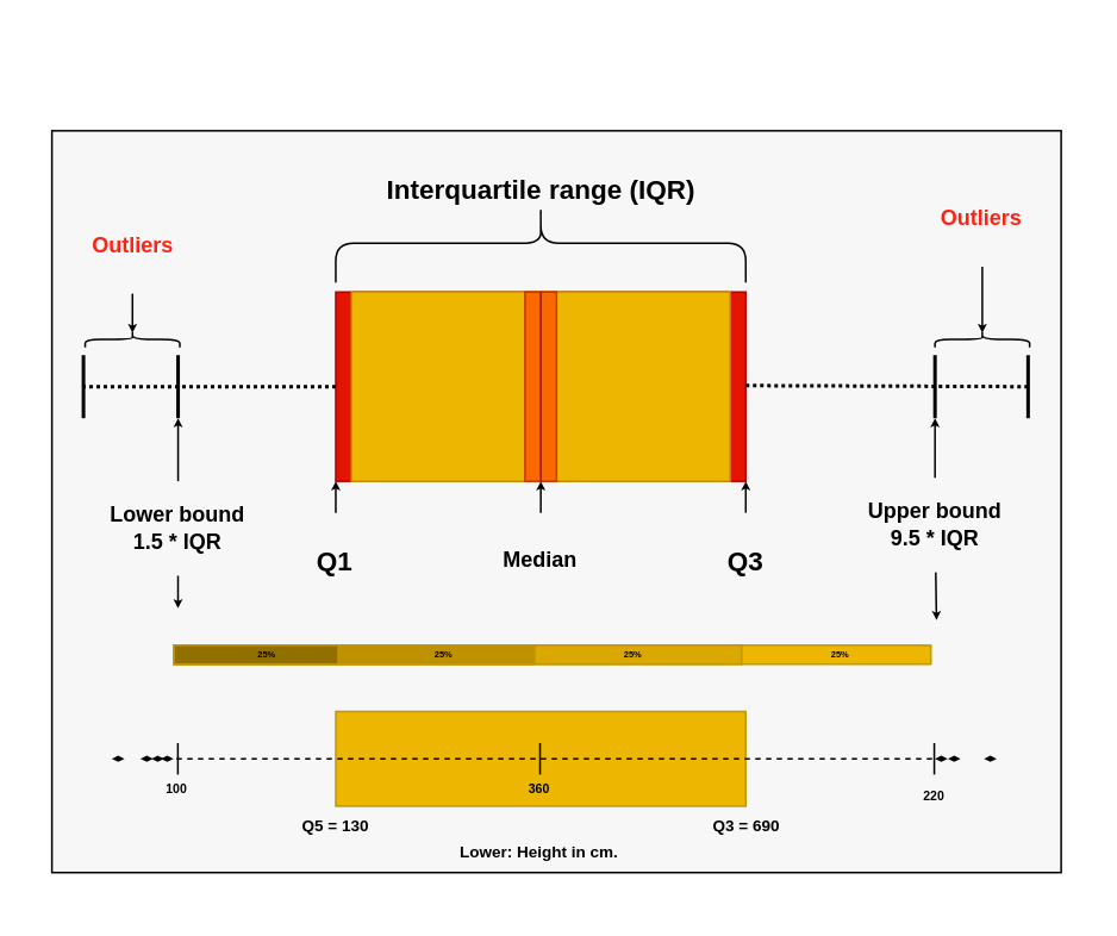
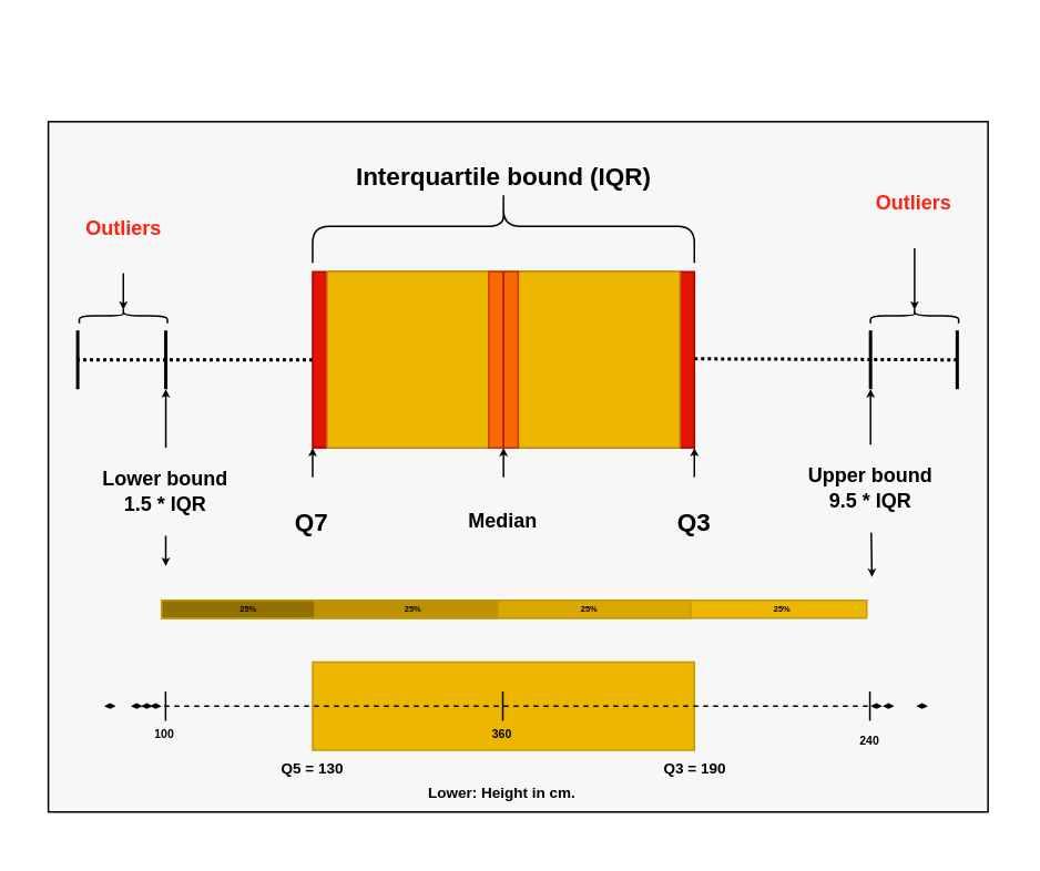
  <mxCell id="0" />
  <mxCell id="1" parent="0" />
  <mxCell id="2" value="" style="rounded=0;whiteSpace=wrap;html=1;fillColor=#F7F7F7;container=0;" parent="1" vertex="1"><mxGeometry x="28.41" y="72.72" width="565" height="415.28" as="geometry" /></mxCell>
  <mxCell id="3" value="" style="rounded=0;whiteSpace=wrap;html=1;fillColor=#e51400;fontColor=#ffffff;strokeColor=#B20000;container=0;" parent="1" vertex="1"><mxGeometry x="187.32" y="163" width="229.53" height="105.938" as="geometry" /></mxCell>
  <mxCell id="4" value="" style="rounded=0;whiteSpace=wrap;html=1;fillColor=#EDB600;fontColor=#ffffff;strokeColor=#C49700;container=0;" parent="1" vertex="1"><mxGeometry x="196.148" y="163" width="211.874" height="105.938" as="geometry" /></mxCell>
  <mxCell id="5" value="" style="endArrow=none;html=1;strokeColor=#000000;strokeWidth=2;entryX=0;entryY=0.5;entryDx=0;entryDy=0;startArrow=none;" parent="1" target="3" edge="1"><mxGeometry width="50" height="50" relative="1" as="geometry"><mxPoint x="187.32" y="215.969" as="sourcePoint" /><mxPoint x="187.32" y="233.625" as="targetPoint" /></mxGeometry></mxCell>
  <mxCell id="6" value="" style="endArrow=none;html=1;strokeColor=#000000;strokeWidth=2;exitX=0.15;exitY=0.5;exitDx=0;exitDy=0;exitPerimeter=0;dashed=1;dashPattern=1 1;" parent="1" edge="1"><mxGeometry width="50" height="50" relative="1" as="geometry"><mxPoint x="416.85" y="215.368" as="sourcePoint" /><mxPoint x="575.756" y="215.969" as="targetPoint" /></mxGeometry></mxCell>
  <mxCell id="7" value="" style="endArrow=none;html=1;strokeColor=#000000;strokeWidth=2;" parent="1" edge="1"><mxGeometry width="50" height="50" relative="1" as="geometry"><mxPoint x="522.787" y="198.312" as="sourcePoint" /><mxPoint x="522.787" y="233.625" as="targetPoint" /></mxGeometry></mxCell>
  <mxCell id="8" value="" style="endArrow=none;html=1;strokeColor=#000000;strokeWidth=2;" parent="1" edge="1"><mxGeometry width="50" height="50" relative="1" as="geometry"><mxPoint x="99.039" y="198.312" as="sourcePoint" /><mxPoint x="99.039" y="233.625" as="targetPoint" /></mxGeometry></mxCell>
  <mxCell id="9" value="" style="rounded=0;whiteSpace=wrap;html=1;fillColor=#fa6800;fontColor=#000000;strokeColor=#C73500;container=0;" parent="1" vertex="1"><mxGeometry x="293.257" y="163" width="17.656" height="105.938" as="geometry" /></mxCell>
  <mxCell id="10" value="" style="shape=curlyBracket;whiteSpace=wrap;html=1;rounded=1;labelPosition=left;verticalLabelPosition=middle;align=right;verticalAlign=middle;fontColor=#000000;fillColor=#000000;strokeColor=#000000;rotation=90;container=0;" parent="1" vertex="1"><mxGeometry x="280.015" y="20.867" width="44.14" height="229.531" as="geometry" /></mxCell>
- <mxCell id="11" value="&lt;font style=&quot;font-size: 15px;&quot;&gt;Interquartile range (IQR)&lt;/font&gt;" style="text;strokeColor=none;fillColor=none;html=1;fontSize=24;fontStyle=1;verticalAlign=middle;align=center;fontColor=#000000;container=0;" parent="1" vertex="1"><mxGeometry x="213.804" y="68" width="176.562" height="70.625" as="geometry" /></mxCell>
+ <mxCell id="11" value="&lt;font style=&quot;font-size: 15px;&quot;&gt;Interquartile bound (IQR)&lt;/font&gt;" style="text;strokeColor=none;fillColor=none;html=1;fontSize=24;fontStyle=1;verticalAlign=middle;align=center;fontColor=#000000;container=0;" parent="1" vertex="1"><mxGeometry x="213.804" y="68" width="176.562" height="70.625" as="geometry" /></mxCell>
  <mxCell id="12" style="edgeStyle=none;html=1;entryX=0;entryY=1;entryDx=0;entryDy=0;strokeColor=#000000;strokeWidth=1;fontSize=7;fontColor=#000000;startSize=2;endSize=2;" parent="1" source="13" target="3" edge="1"><mxGeometry relative="1" as="geometry" /></mxCell>
- <mxCell id="13" value="&lt;font size=&quot;1&quot; color=&quot;#000000&quot;&gt;&lt;b style=&quot;font-size: 15px;&quot;&gt;Q1&lt;/b&gt;&lt;/font&gt;" style="text;html=1;strokeColor=none;fillColor=none;align=center;verticalAlign=middle;whiteSpace=wrap;rounded=0;container=0;" parent="1" vertex="1"><mxGeometry x="134.352" y="286.594" width="105.937" height="52.969" as="geometry" /></mxCell>
+ <mxCell id="13" value="&lt;font size=&quot;1&quot; color=&quot;#000000&quot;&gt;&lt;b style=&quot;font-size: 15px;&quot;&gt;Q7&lt;/b&gt;&lt;/font&gt;" style="text;html=1;strokeColor=none;fillColor=none;align=center;verticalAlign=middle;whiteSpace=wrap;rounded=0;container=0;" parent="1" vertex="1"><mxGeometry x="134.352" y="286.594" width="105.937" height="52.969" as="geometry" /></mxCell>
  <mxCell id="14" style="edgeStyle=none;html=1;entryX=1;entryY=1;entryDx=0;entryDy=0;strokeColor=#000000;strokeWidth=1;fontSize=7;fontColor=#000000;startSize=2;endSize=2;" parent="1" source="15" target="3" edge="1"><mxGeometry relative="1" as="geometry" /></mxCell>
  <mxCell id="15" value="&lt;font size=&quot;1&quot; color=&quot;#000000&quot;&gt;&lt;b style=&quot;font-size: 15px;&quot;&gt;Q3&lt;/b&gt;&lt;/font&gt;" style="text;html=1;strokeColor=none;fillColor=none;align=center;verticalAlign=middle;whiteSpace=wrap;rounded=0;container=0;" parent="1" vertex="1"><mxGeometry x="363.882" y="286.594" width="105.937" height="52.969" as="geometry" /></mxCell>
  <mxCell id="16" style="edgeStyle=none;html=1;strokeColor=#000000;strokeWidth=1;fontSize=10;fontColor=#000000;startSize=2;endSize=2;" parent="1" source="18" edge="1"><mxGeometry relative="1" as="geometry"><mxPoint x="99.039" y="233.625" as="targetPoint" /></mxGeometry></mxCell>
  <mxCell id="17" style="edgeStyle=none;html=1;fontSize=12;strokeColor=#000000;endSize=2;" edge="1" parent="1" source="18"><mxGeometry relative="1" as="geometry"><mxPoint x="99" y="340" as="targetPoint" /></mxGeometry></mxCell>
  <mxCell id="18" value="&lt;font style=&quot;font-size: 12px;&quot; color=&quot;#000000&quot;&gt;&lt;b style=&quot;&quot;&gt;Lower bound&lt;br&gt;1.5 * IQR&lt;br&gt;&lt;/b&gt;&lt;/font&gt;" style="text;html=1;strokeColor=none;fillColor=none;align=center;verticalAlign=middle;whiteSpace=wrap;rounded=0;container=0;" parent="1" vertex="1"><mxGeometry x="46.071" y="268.938" width="105.937" height="52.969" as="geometry" /></mxCell>
  <mxCell id="19" style="edgeStyle=none;html=1;strokeColor=#000000;strokeWidth=1;fontSize=10;fontColor=#000000;startSize=2;endSize=2;" parent="1" source="21" edge="1"><mxGeometry relative="1" as="geometry"><mxPoint x="522.787" y="233.625" as="targetPoint" /></mxGeometry></mxCell>
  <mxCell id="20" style="edgeStyle=none;html=1;entryX=1.005;entryY=0.133;entryDx=0;entryDy=0;entryPerimeter=0;strokeColor=#000000;fontSize=12;startSize=2;endSize=2;" edge="1" parent="1" source="21" target="61"><mxGeometry relative="1" as="geometry" /></mxCell>
  <mxCell id="21" value="&lt;font style=&quot;font-size: 12px;&quot; color=&quot;#000000&quot;&gt;&lt;b&gt;Upper bound&lt;br&gt;9.5 * IQR&lt;br&gt;&lt;/b&gt;&lt;/font&gt;" style="text;html=1;strokeColor=none;fillColor=none;align=center;verticalAlign=middle;whiteSpace=wrap;rounded=0;container=0;" parent="1" vertex="1"><mxGeometry x="469.819" y="266.938" width="105.937" height="52.969" as="geometry" /></mxCell>
  <mxCell id="22" value="" style="endArrow=none;html=1;strokeColor=#000000;strokeWidth=2;exitX=0;exitY=0.5;exitDx=0;exitDy=0;dashed=1;dashPattern=1 1;" parent="1" source="3" edge="1"><mxGeometry width="50" height="50" relative="1" as="geometry"><mxPoint x="99.039" y="215.969" as="sourcePoint" /><mxPoint x="46.071" y="215.969" as="targetPoint" /></mxGeometry></mxCell>
  <mxCell id="23" value="" style="endArrow=none;html=1;strokeColor=#000000;strokeWidth=2;entryX=0;entryY=0.5;entryDx=0;entryDy=0;startArrow=none;" parent="1" edge="1"><mxGeometry width="50" height="50" relative="1" as="geometry"><mxPoint x="169.664" y="215.969" as="sourcePoint" /><mxPoint x="169.664" y="215.969" as="targetPoint" /></mxGeometry></mxCell>
  <mxCell id="24" value="&lt;b style=&quot;&quot;&gt;&lt;font style=&quot;font-size: 12px;&quot; color=&quot;#ff2212&quot;&gt;Outliers&lt;/font&gt;&lt;/b&gt;" style="text;html=1;strokeColor=none;fillColor=none;align=center;verticalAlign=middle;whiteSpace=wrap;rounded=0;container=0;" parent="1" vertex="1"><mxGeometry x="20.54" y="110.906" width="105.937" height="52.969" as="geometry" /></mxCell>
  <mxCell id="25" style="edgeStyle=none;html=1;strokeColor=#000000;strokeWidth=1;fontSize=8;fontColor=#FF2212;startSize=2;endSize=2;entryX=0.5;entryY=1;entryDx=0;entryDy=0;" parent="1" source="26" target="9" edge="1"><mxGeometry relative="1" as="geometry"><mxPoint x="302.085" y="286.594" as="targetPoint" /></mxGeometry></mxCell>
  <mxCell id="26" value="&lt;font size=&quot;1&quot; color=&quot;#000000&quot;&gt;&lt;b style=&quot;font-size: 12px;&quot;&gt;Median&lt;/b&gt;&lt;/font&gt;" style="text;html=1;strokeColor=none;fillColor=none;align=center;verticalAlign=middle;whiteSpace=wrap;rounded=0;container=0;" parent="1" vertex="1"><mxGeometry x="249.117" y="286.594" width="105.937" height="52.969" as="geometry" /></mxCell>
  <mxCell id="27" value="" style="endArrow=none;html=1;strokeColor=#96140B;strokeWidth=1;fontSize=8;fontColor=#FF2212;startSize=2;endSize=2;" parent="1" edge="1"><mxGeometry width="50" height="50" relative="1" as="geometry"><mxPoint x="302.085" y="268.938" as="sourcePoint" /><mxPoint x="302.085" y="163" as="targetPoint" /></mxGeometry></mxCell>
  <mxCell id="28" value="" style="endArrow=none;html=1;strokeColor=#000000;strokeWidth=1;" parent="1" edge="1"><mxGeometry width="50" height="50" relative="1" as="geometry"><mxPoint x="98.916" y="415.484" as="sourcePoint" /><mxPoint x="98.916" y="433.141" as="targetPoint" /></mxGeometry></mxCell>
  <mxCell id="29" value="" style="rounded=0;whiteSpace=wrap;html=1;strokeColor=#C49700;fontSize=7;fontColor=#000000;fillColor=#EDB600;container=0;" parent="1" vertex="1"><mxGeometry x="187.32" y="397.828" width="229.53" height="52.969" as="geometry" /></mxCell>
  <mxCell id="30" value="" style="endArrow=none;html=1;strokeColor=#000000;strokeWidth=1;startArrow=none;dashed=1;" parent="1" edge="1"><mxGeometry width="50" height="50" relative="1" as="geometry"><mxPoint x="98.156" y="424.312" as="sourcePoint" /><mxPoint x="522.787" y="424.312" as="targetPoint" /></mxGeometry></mxCell>
  <mxCell id="31" value="" style="endArrow=none;html=1;strokeColor=#000000;strokeWidth=1;" parent="1" edge="1"><mxGeometry width="50" height="50" relative="1" as="geometry"><mxPoint x="522.381" y="415.484" as="sourcePoint" /><mxPoint x="522.381" y="433.141" as="targetPoint" /></mxGeometry></mxCell>
  <mxCell id="32" value="" style="endArrow=none;html=1;strokeColor=#000000;strokeWidth=1;" parent="1" edge="1"><mxGeometry width="50" height="50" relative="1" as="geometry"><mxPoint x="301.679" y="415.484" as="sourcePoint" /><mxPoint x="301.679" y="433.141" as="targetPoint" /></mxGeometry></mxCell>
  <mxCell id="33" value="&lt;font size=&quot;1&quot; color=&quot;#000000&quot;&gt;&lt;b style=&quot;font-size: 9px;&quot;&gt;Lower: Height in cm.&lt;/b&gt;&lt;/font&gt;" style="text;html=1;strokeColor=none;fillColor=none;align=center;verticalAlign=middle;whiteSpace=wrap;rounded=0;fontSize=8;fontColor=#FF2212;container=0;" parent="1" vertex="1"><mxGeometry x="209.39" y="449.031" width="185.39" height="52.969" as="geometry" /></mxCell>
  <mxCell id="34" value="&lt;font size=&quot;1&quot; color=&quot;#000000&quot;&gt;&lt;b style=&quot;font-size: 7px;&quot;&gt;100&lt;/b&gt;&lt;/font&gt;" style="text;html=1;strokeColor=none;fillColor=none;align=center;verticalAlign=middle;whiteSpace=wrap;rounded=0;fontSize=8;fontColor=#FF2212;container=0;" parent="1" vertex="1"><mxGeometry x="81.383" y="431.375" width="35.312" height="17.656" as="geometry" /></mxCell>
- <mxCell id="35" value="&lt;font size=&quot;1&quot; color=&quot;#000000&quot;&gt;&lt;b style=&quot;font-size: 7px;&quot;&gt;220&lt;/b&gt;&lt;/font&gt;" style="text;html=1;strokeColor=none;fillColor=none;align=center;verticalAlign=middle;whiteSpace=wrap;rounded=0;fontSize=8;fontColor=#FF2212;container=0;" parent="1" vertex="1"><mxGeometry x="505.131" y="434.906" width="35.312" height="17.656" as="geometry" /></mxCell>
+ <mxCell id="35" value="&lt;font size=&quot;1&quot; color=&quot;#000000&quot;&gt;&lt;b style=&quot;font-size: 7px;&quot;&gt;240&lt;/b&gt;&lt;/font&gt;" style="text;html=1;strokeColor=none;fillColor=none;align=center;verticalAlign=middle;whiteSpace=wrap;rounded=0;fontSize=8;fontColor=#FF2212;container=0;" parent="1" vertex="1"><mxGeometry x="505.131" y="434.906" width="35.312" height="17.656" as="geometry" /></mxCell>
  <mxCell id="36" value="&lt;font size=&quot;1&quot; color=&quot;#000000&quot;&gt;&lt;b style=&quot;font-size: 7px;&quot;&gt;360&lt;/b&gt;&lt;/font&gt;" style="text;html=1;strokeColor=none;fillColor=none;align=center;verticalAlign=middle;whiteSpace=wrap;rounded=0;fontSize=8;fontColor=#FF2212;container=0;" parent="1" vertex="1"><mxGeometry x="284.429" y="431.375" width="35.312" height="17.656" as="geometry" /></mxCell>
  <mxCell id="37" value="&lt;font size=&quot;1&quot; color=&quot;#000000&quot;&gt;&lt;b style=&quot;font-size: 9px;&quot;&gt;Q5 = 130&lt;/b&gt;&lt;/font&gt;" style="text;html=1;strokeColor=none;fillColor=none;align=center;verticalAlign=middle;whiteSpace=wrap;rounded=0;fontSize=8;fontColor=#FF2212;container=0;" parent="1" vertex="1"><mxGeometry x="152.008" y="452.562" width="70.625" height="17.656" as="geometry" /></mxCell>
- <mxCell id="38" value="&lt;font size=&quot;1&quot; color=&quot;#000000&quot;&gt;&lt;b style=&quot;font-size: 9px;&quot;&gt;Q3 = 690&lt;/b&gt;&lt;/font&gt;" style="text;html=1;strokeColor=none;fillColor=none;align=center;verticalAlign=middle;whiteSpace=wrap;rounded=0;fontSize=8;fontColor=#FF2212;container=0;" parent="1" vertex="1"><mxGeometry x="381.538" y="452.562" width="70.625" height="17.656" as="geometry" /></mxCell>
+ <mxCell id="38" value="&lt;font size=&quot;1&quot; color=&quot;#000000&quot;&gt;&lt;b style=&quot;font-size: 9px;&quot;&gt;Q3 = 190&lt;/b&gt;&lt;/font&gt;" style="text;html=1;strokeColor=none;fillColor=none;align=center;verticalAlign=middle;whiteSpace=wrap;rounded=0;fontSize=8;fontColor=#FF2212;container=0;" parent="1" vertex="1"><mxGeometry x="381.538" y="452.562" width="70.625" height="17.656" as="geometry" /></mxCell>
  <mxCell id="39" value="" style="endArrow=none;html=1;strokeColor=#000000;strokeWidth=2;" parent="1" edge="1"><mxGeometry width="50" height="50" relative="1" as="geometry"><mxPoint x="574.908" y="198.312" as="sourcePoint" /><mxPoint x="574.908" y="233.625" as="targetPoint" /></mxGeometry></mxCell>
  <mxCell id="40" value="" style="endArrow=none;html=1;strokeColor=#000000;strokeWidth=2;" parent="1" edge="1"><mxGeometry width="50" height="50" relative="1" as="geometry"><mxPoint x="46.071" y="198.312" as="sourcePoint" /><mxPoint x="46.071" y="233.625" as="targetPoint" /></mxGeometry></mxCell>
  <mxCell id="41" value="" style="shape=curlyBracket;whiteSpace=wrap;html=1;rounded=1;labelPosition=left;verticalLabelPosition=middle;align=right;verticalAlign=middle;strokeColor=#000000;fontSize=5;fontColor=#000000;fillColor=#917000;rotation=90;container=0;" parent="1" vertex="1"><mxGeometry x="69.024" y="163" width="8.969" height="52.969" as="geometry" /></mxCell>
  <mxCell id="42" style="html=1;entryX=0.1;entryY=0.5;entryDx=0;entryDy=0;strokeColor=#000000;strokeWidth=1;fontSize=10;fontColor=#FF2212;startSize=2;endSize=2;entryPerimeter=0;" parent="1" source="24" target="41" edge="1"><mxGeometry relative="1" as="geometry"><mxPoint x="152.008" y="198.312" as="targetPoint" /></mxGeometry></mxCell>
  <mxCell id="43" value="&lt;b style=&quot;&quot;&gt;&lt;font style=&quot;font-size: 12px;&quot; color=&quot;#ff2212&quot;&gt;Outliers&lt;/font&gt;&lt;/b&gt;" style="text;html=1;strokeColor=none;fillColor=none;align=center;verticalAlign=middle;whiteSpace=wrap;rounded=0;container=0;" parent="1" vertex="1"><mxGeometry x="496.303" y="95.906" width="105.937" height="52.969" as="geometry" /></mxCell>
  <mxCell id="44" value="" style="shape=curlyBracket;whiteSpace=wrap;html=1;rounded=1;labelPosition=left;verticalLabelPosition=middle;align=right;verticalAlign=middle;strokeColor=#000000;fontSize=5;fontColor=#000000;fillColor=#917000;rotation=90;container=0;" parent="1" vertex="1"><mxGeometry x="544.787" y="163" width="8.969" height="52.969" as="geometry" /></mxCell>
  <mxCell id="45" style="html=1;entryX=0.1;entryY=0.5;entryDx=0;entryDy=0;strokeColor=#000000;strokeWidth=1;fontSize=10;fontColor=#FF2212;startSize=2;endSize=2;entryPerimeter=0;" parent="1" source="43" target="44" edge="1"><mxGeometry relative="1" as="geometry"><mxPoint x="627.771" y="198.312" as="targetPoint" /></mxGeometry></mxCell>
  <mxCell id="46" value="" style="rhombus;whiteSpace=wrap;html=1;strokeColor=none;fontSize=10;fontColor=#ffffff;fillColor=#000000;container=0;" parent="1" vertex="1"><mxGeometry x="89.399" y="422.547" width="7.062" height="3.531" as="geometry" /></mxCell>
  <mxCell id="47" value="" style="rhombus;whiteSpace=wrap;html=1;strokeColor=none;fontSize=10;fontColor=#ffffff;fillColor=#000000;container=0;" parent="1" vertex="1"><mxGeometry x="77.993" y="422.547" width="7.062" height="3.531" as="geometry" /></mxCell>
  <mxCell id="48" value="" style="rhombus;whiteSpace=wrap;html=1;strokeColor=none;fontSize=10;fontColor=#ffffff;fillColor=#000000;container=0;" parent="1" vertex="1"><mxGeometry x="84.102" y="422.547" width="7.062" height="3.531" as="geometry" /></mxCell>
  <mxCell id="49" value="" style="rhombus;whiteSpace=wrap;html=1;strokeColor=none;fontSize=10;fontColor=#ffffff;fillColor=#000000;container=0;" parent="1" vertex="1"><mxGeometry x="61.961" y="422.547" width="7.062" height="3.531" as="geometry" /></mxCell>
  <mxCell id="50" value="" style="rhombus;whiteSpace=wrap;html=1;strokeColor=none;fontSize=10;fontColor=#ffffff;fillColor=#000000;container=0;" parent="1" vertex="1"><mxGeometry x="550.225" y="422.547" width="7.062" height="3.531" as="geometry" /></mxCell>
  <mxCell id="51" value="" style="rhombus;whiteSpace=wrap;html=1;strokeColor=none;fontSize=10;fontColor=#ffffff;fillColor=#000000;container=0;" parent="1" vertex="1"><mxGeometry x="529.991" y="422.547" width="7.062" height="3.531" as="geometry" /></mxCell>
  <mxCell id="52" value="" style="rhombus;whiteSpace=wrap;html=1;strokeColor=none;fontSize=10;fontColor=#ffffff;fillColor=#000000;container=0;" parent="1" vertex="1"><mxGeometry x="522.787" y="422.547" width="7.062" height="3.531" as="geometry" /></mxCell>
  <mxCell id="53" value="" style="group" vertex="1" connectable="0" parent="1"><mxGeometry x="98.723" y="339.562" width="424.368" height="52.969" as="geometry" /></mxCell>
  <mxCell id="54" value="" style="group" vertex="1" connectable="0" parent="53"><mxGeometry y="21.188" width="423.748" height="31.781" as="geometry" /></mxCell>
  <mxCell id="55" value="" style="rounded=0;whiteSpace=wrap;html=1;strokeColor=#C49700;fontSize=7;fontColor=#000000;fillColor=#EDB600;container=0;" parent="54" vertex="1"><mxGeometry x="-2" width="423.748" height="10.594" as="geometry" /></mxCell>
  <mxCell id="56" value="" style="rounded=0;whiteSpace=wrap;html=1;strokeColor=#C49700;fontSize=7;fontColor=#000000;fillColor=#DBA800;container=0;" parent="54" vertex="1"><mxGeometry x="-2" width="317.811" height="10.594" as="geometry" /></mxCell>
  <mxCell id="57" value="" style="rounded=0;whiteSpace=wrap;html=1;strokeColor=#C49700;fontSize=7;fontColor=#000000;fillColor=#BD9100;container=0;" parent="54" vertex="1"><mxGeometry x="-2" width="202" height="10.59" as="geometry" /></mxCell>
  <mxCell id="58" value="" style="rounded=0;whiteSpace=wrap;html=1;strokeColor=#C49700;fontSize=7;fontColor=#000000;fillColor=#917000;container=0;" parent="54" vertex="1"><mxGeometry x="-2" width="92" height="10.59" as="geometry" /></mxCell>
  <mxCell id="59" value="&lt;font style=&quot;font-size: 5px;&quot;&gt;&lt;b&gt;25%&lt;/b&gt;&lt;/font&gt;" style="text;html=1;strokeColor=none;fillColor=none;align=center;verticalAlign=middle;whiteSpace=wrap;rounded=0;fontSize=7;fontColor=#000000;container=0;" parent="54" vertex="1"><mxGeometry x="96.277" y="-21.188" width="105.937" height="52.969" as="geometry" /></mxCell>
  <mxCell id="60" value="&lt;font style=&quot;font-size: 5px;&quot;&gt;&lt;b&gt;25%&lt;/b&gt;&lt;/font&gt;" style="text;html=1;strokeColor=none;fillColor=none;align=center;verticalAlign=middle;whiteSpace=wrap;rounded=0;fontSize=7;fontColor=#000000;container=0;" parent="54" vertex="1"><mxGeometry x="202.214" y="-21.188" width="105.937" height="52.969" as="geometry" /></mxCell>
  <mxCell id="61" value="&lt;font style=&quot;font-size: 5px;&quot;&gt;&lt;b&gt;25%&lt;/b&gt;&lt;/font&gt;" style="text;html=1;strokeColor=none;fillColor=none;align=center;verticalAlign=middle;whiteSpace=wrap;rounded=0;fontSize=7;fontColor=#000000;container=0;" parent="53" vertex="1"><mxGeometry x="318.431" width="105.937" height="52.969" as="geometry" /></mxCell>
  <mxCell id="62" value="&lt;font style=&quot;font-size: 5px;&quot;&gt;&lt;b&gt;25%&lt;/b&gt;&lt;/font&gt;" style="text;html=1;strokeColor=none;fillColor=none;align=center;verticalAlign=middle;whiteSpace=wrap;rounded=0;fontSize=7;fontColor=#000000;container=0;" parent="53" vertex="1"><mxGeometry x="-2.38" width="105.937" height="52.969" as="geometry" /></mxCell>
